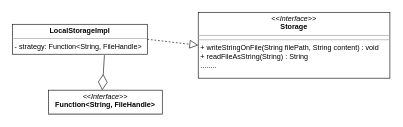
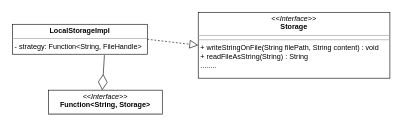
  <mxCell id="0" />
  <mxCell id="1" parent="0" />
  <mxCell id="2" value="&lt;p style=&quot;margin: 0px ; margin-top: 4px ; text-align: center&quot;&gt;&lt;i&gt;&amp;lt;&amp;lt;Interface&amp;gt;&amp;gt;&lt;/i&gt;&lt;br&gt;&lt;b&gt;Storage&lt;/b&gt;&lt;/p&gt;&lt;hr size=&quot;1&quot;&gt;&lt;hr size=&quot;1&quot;&gt;&lt;p style=&quot;margin: 0px ; margin-left: 4px&quot;&gt;+ writeStringOnFile(String filePath, String content) : void&lt;/p&gt;&lt;p style=&quot;margin: 0px ; margin-left: 4px&quot;&gt;+ readFileAsString(String) : String&lt;/p&gt;&lt;p style=&quot;margin: 0px ; margin-left: 4px&quot;&gt;........&lt;br&gt;&lt;/p&gt;" style="verticalAlign=top;align=left;overflow=fill;fontSize=12;fontFamily=Helvetica;html=1;" vertex="1" parent="1"><mxGeometry x="330" y="20" width="320" height="110" as="geometry" /></mxCell>
- <mxCell id="3" value="&lt;p style=&quot;margin: 0px ; margin-top: 4px ; text-align: center&quot;&gt;&lt;i&gt;&amp;lt;&amp;lt;Interface&amp;gt;&amp;gt;&lt;/i&gt;&lt;br&gt;&lt;b&gt;Function&amp;lt;String, FileHandle&amp;gt;&lt;br&gt;&lt;/b&gt;&lt;/p&gt;&lt;hr size=&quot;1&quot;&gt;&lt;hr size=&quot;1&quot;&gt;" style="verticalAlign=top;align=left;overflow=fill;fontSize=12;fontFamily=Helvetica;html=1;" vertex="1" parent="1"><mxGeometry x="80" y="150" width="190" height="40" as="geometry" /></mxCell>
+ <mxCell id="3" value="&lt;p style=&quot;margin: 0px ; margin-top: 4px ; text-align: center&quot;&gt;&lt;i&gt;&amp;lt;&amp;lt;Interface&amp;gt;&amp;gt;&lt;/i&gt;&lt;br&gt;&lt;b&gt;Function&amp;lt;String, Storage&amp;gt;&lt;br&gt;&lt;/b&gt;&lt;/p&gt;&lt;hr size=&quot;1&quot;&gt;&lt;hr size=&quot;1&quot;&gt;" style="verticalAlign=top;align=left;overflow=fill;fontSize=12;fontFamily=Helvetica;html=1;" vertex="1" parent="1"><mxGeometry x="80" y="150" width="190" height="40" as="geometry" /></mxCell>
  <mxCell id="4" value="" style="endArrow=block;dashed=1;endFill=0;endSize=12;html=1;exitX=1;exitY=0.5;exitDx=0;exitDy=0;entryX=0;entryY=0.5;entryDx=0;entryDy=0;" edge="1" parent="1" source="6" target="2"><mxGeometry width="160" relative="1" as="geometry"><mxPoint x="265" y="120" as="sourcePoint" /><mxPoint x="430" y="230" as="targetPoint" /></mxGeometry></mxCell>
  <mxCell id="5" value="" style="endArrow=diamondThin;endFill=0;endSize=24;html=1;exitX=0.682;exitY=1.031;exitDx=0;exitDy=0;exitPerimeter=0;entryX=0.473;entryY=0.001;entryDx=0;entryDy=0;entryPerimeter=0;" edge="1" parent="1" source="6" target="3"><mxGeometry width="160" relative="1" as="geometry"><mxPoint x="197" y="170.2" as="sourcePoint" /><mxPoint x="430" y="230" as="targetPoint" /></mxGeometry></mxCell>
  <mxCell id="6" value="&lt;p style=&quot;margin: 0px ; margin-top: 4px ; text-align: center&quot;&gt;&lt;b&gt;LocalStorageImpl&lt;/b&gt;&lt;br&gt;&lt;/p&gt;&lt;hr size=&quot;1&quot;&gt;&lt;p style=&quot;margin: 0px ; margin-left: 4px&quot;&gt;- strategy: Function&amp;lt;String, FileHandle&amp;gt;&lt;br&gt;&lt;/p&gt;&lt;hr size=&quot;1&quot;&gt;" style="verticalAlign=top;align=left;overflow=fill;fontSize=12;fontFamily=Helvetica;html=1;" vertex="1" parent="1"><mxGeometry x="20" y="40" width="225" height="50" as="geometry" /></mxCell>
